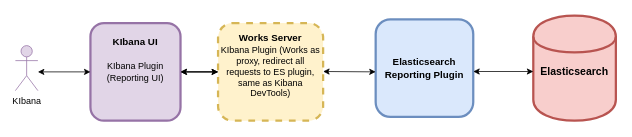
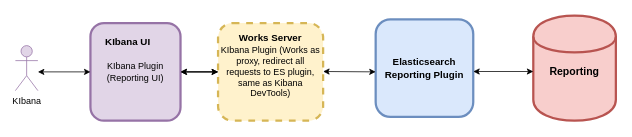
  <mxCell id="0" />
  <mxCell id="1" parent="0" />
  <mxCell id="2" value="" style="edgeStyle=orthogonalEdgeStyle;rounded=0;orthogonalLoop=1;jettySize=auto;html=1;" edge="1" parent="1" source="3" target="7"><mxGeometry relative="1" as="geometry" /></mxCell>
  <mxCell id="3" value="KIbana Plugin (Works as proxy, redirect all requests to ES plugin, same as Kibana DevTools)" style="rounded=1;whiteSpace=wrap;html=1;fillColor=#fff2cc;strokeColor=#d6b656;strokeWidth=3;dashed=1;" vertex="1" parent="1"><mxGeometry x="290" y="30" width="140" height="130" as="geometry" /></mxCell>
  <mxCell id="4" value="" style="shape=cylinder;whiteSpace=wrap;html=1;boundedLbl=1;backgroundOutline=1;fillColor=#f8cecc;strokeColor=#b85450;strokeWidth=3;" vertex="1" parent="1"><mxGeometry x="710" y="20" width="110" height="140" as="geometry" /></mxCell>
  <mxCell id="5" value="KIbana" style="shape=umlActor;verticalLabelPosition=bottom;labelBackgroundColor=#ffffff;verticalAlign=top;html=1;outlineConnect=0;fillColor=#e1d5e7;strokeColor=#9673a6;" vertex="1" parent="1"><mxGeometry x="20" y="60" width="30" height="60" as="geometry" /></mxCell>
  <mxCell id="6" value="" style="edgeStyle=orthogonalEdgeStyle;rounded=0;orthogonalLoop=1;jettySize=auto;html=1;" edge="1" parent="1" source="7" target="3"><mxGeometry relative="1" as="geometry" /></mxCell>
  <mxCell id="7" value="KIbana Plugin (Reporting UI)" style="rounded=1;whiteSpace=wrap;html=1;fillColor=#e1d5e7;strokeColor=#9673a6;strokeWidth=3;" vertex="1" parent="1"><mxGeometry x="120" y="30" width="120" height="130" as="geometry" /></mxCell>
- <mxCell id="8" value="&lt;b&gt;&lt;font style=&quot;font-size: 13px&quot;&gt;KIbana UI&lt;/font&gt;&lt;/b&gt;" style="text;html=1;strokeColor=none;fillColor=none;align=center;verticalAlign=middle;whiteSpace=wrap;rounded=0;" vertex="1" parent="1"><mxGeometry x="145" y="45" width="70" height="20" as="geometry" /></mxCell>
+ <mxCell id="8" value="&lt;b&gt;&lt;font style=&quot;font-size: 13px&quot;&gt;KIbana UI&lt;/font&gt;&lt;/b&gt;" style="text;html=1;strokeColor=none;fillColor=none;align=center;verticalAlign=middle;whiteSpace=wrap;rounded=0;" vertex="1" parent="1"><mxGeometry x="135" y="45" width="70" height="20" as="geometry" /></mxCell>
  <mxCell id="9" value="&lt;b&gt;&lt;font style=&quot;font-size: 13px&quot;&gt;Works Server&lt;/font&gt;&lt;/b&gt;" style="text;html=1;strokeColor=none;fillColor=none;align=center;verticalAlign=middle;whiteSpace=wrap;rounded=0;" vertex="1" parent="1"><mxGeometry x="310" y="40" width="100" height="20" as="geometry" /></mxCell>
  <mxCell id="10" value="" style="endArrow=classic;startArrow=classic;html=1;" edge="1" parent="1"><mxGeometry width="50" height="50" relative="1" as="geometry"><mxPoint x="50" y="95" as="sourcePoint" /><mxPoint x="120" y="95" as="targetPoint" /></mxGeometry></mxCell>
  <mxCell id="11" value="" style="endArrow=classic;startArrow=classic;html=1;" edge="1" parent="1"><mxGeometry width="50" height="50" relative="1" as="geometry"><mxPoint x="240" y="95" as="sourcePoint" /><mxPoint x="290" y="95" as="targetPoint" /></mxGeometry></mxCell>
- <mxCell id="12" value="&lt;b&gt;&lt;font style=&quot;font-size: 14px&quot;&gt;Elasticsearch&lt;/font&gt;&lt;/b&gt;" style="text;html=1;strokeColor=none;fillColor=none;align=center;verticalAlign=middle;whiteSpace=wrap;rounded=0;" vertex="1" parent="1"><mxGeometry x="720" y="85" width="90" height="20" as="geometry" /></mxCell>
+ <mxCell id="12" value="&lt;b&gt;&lt;font style=&quot;font-size: 14px&quot;&gt;Reporting&lt;/font&gt;&lt;/b&gt;" style="text;html=1;strokeColor=none;fillColor=none;align=center;verticalAlign=middle;whiteSpace=wrap;rounded=0;" vertex="1" parent="1"><mxGeometry x="720" y="85" width="90" height="20" as="geometry" /></mxCell>
  <mxCell id="13" value="&lt;b&gt;&lt;font style=&quot;font-size: 13px&quot;&gt;Elasticsearch Reporting Plugin&lt;/font&gt;&lt;/b&gt;" style="rounded=1;whiteSpace=wrap;html=1;fillColor=#dae8fc;strokeColor=#6c8ebf;strokeWidth=3;" vertex="1" parent="1"><mxGeometry x="500" y="25" width="130" height="130" as="geometry" /></mxCell>
  <mxCell id="14" value="" style="endArrow=classic;startArrow=classic;html=1;" edge="1" parent="1"><mxGeometry width="50" height="50" relative="1" as="geometry"><mxPoint x="430" y="94.5" as="sourcePoint" /><mxPoint x="500" y="95" as="targetPoint" /></mxGeometry></mxCell>
  <mxCell id="15" value="" style="endArrow=classic;startArrow=classic;html=1;" edge="1" parent="1"><mxGeometry width="50" height="50" relative="1" as="geometry"><mxPoint x="630" y="94.5" as="sourcePoint" /><mxPoint x="710" y="94.5" as="targetPoint" /></mxGeometry></mxCell>
